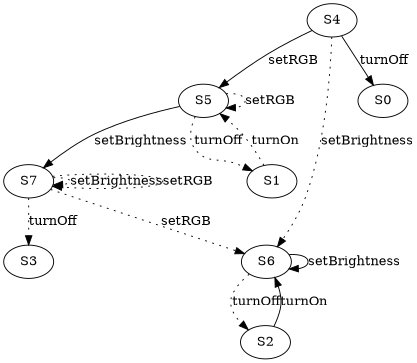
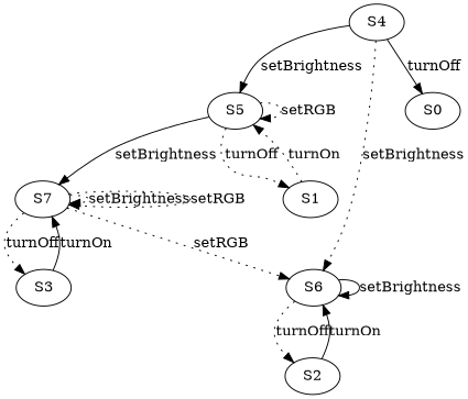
  digraph {
    edge [style=dotted]
    S5
    S7
    S1
    S3
    S6
    S4
    S0
    S2
    S5 -> S5 [label=setRGB]
    S5 -> S7 [label=setBrightness style=solid]
    S5 -> S1 [label=turnOff]
    S7 -> S7 [label=setBrightness]
    S7 -> S7 [label=setRGB]
    S7 -> S3 [label=turnOff]
    S7 -> S6 [label=setRGB]
    S1 -> S5 [label=turnOn]
+   S3 -> S7 [label=turnOn style=solid]
    S6 -> S6 [label=setBrightness style=solid]
    S6 -> S2 [label=turnOff]
-   S4 -> S5 [label=setRGB style=solid]
+   S4 -> S5 [label=setBrightness style=solid]
    S4 -> S6 [label=setBrightness]
    S4 -> S0 [label=turnOff style=solid]
    S2 -> S6 [label=turnOn style=solid]
  }
